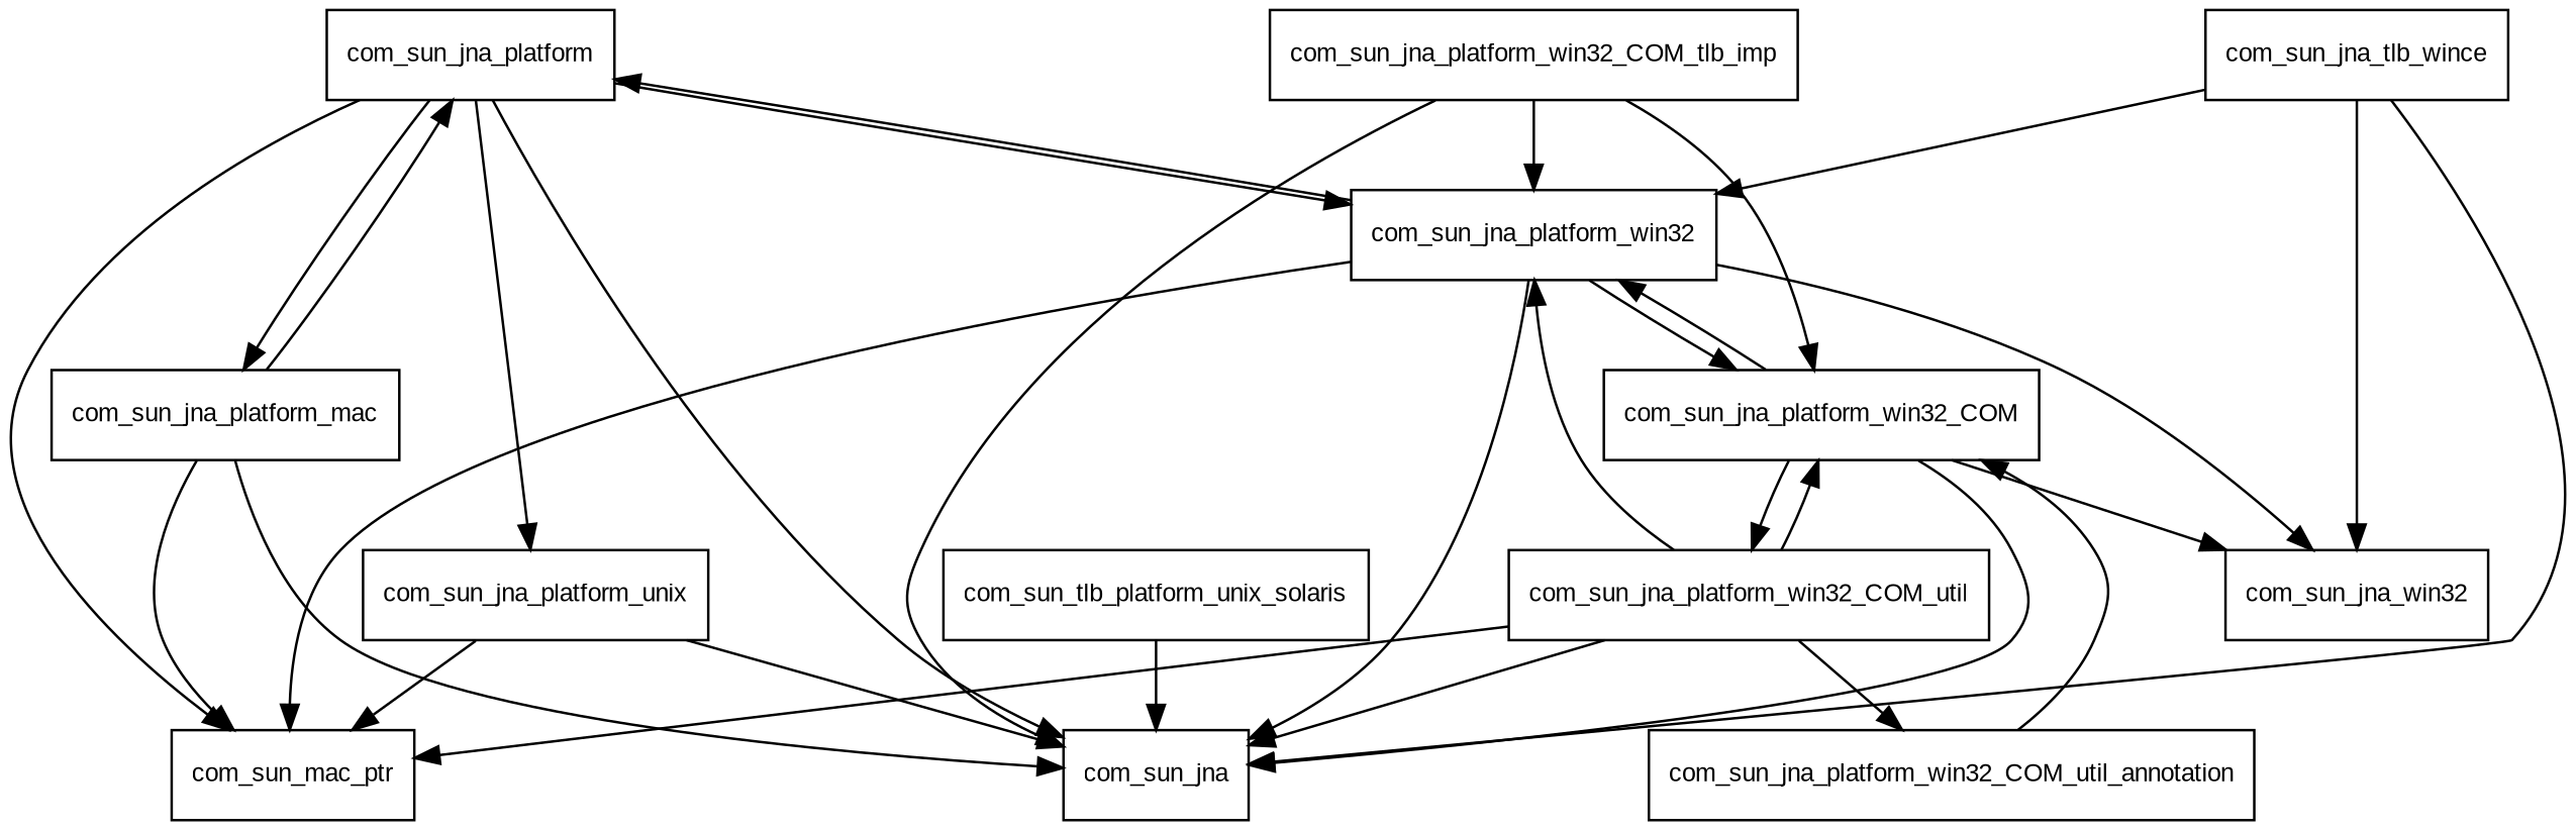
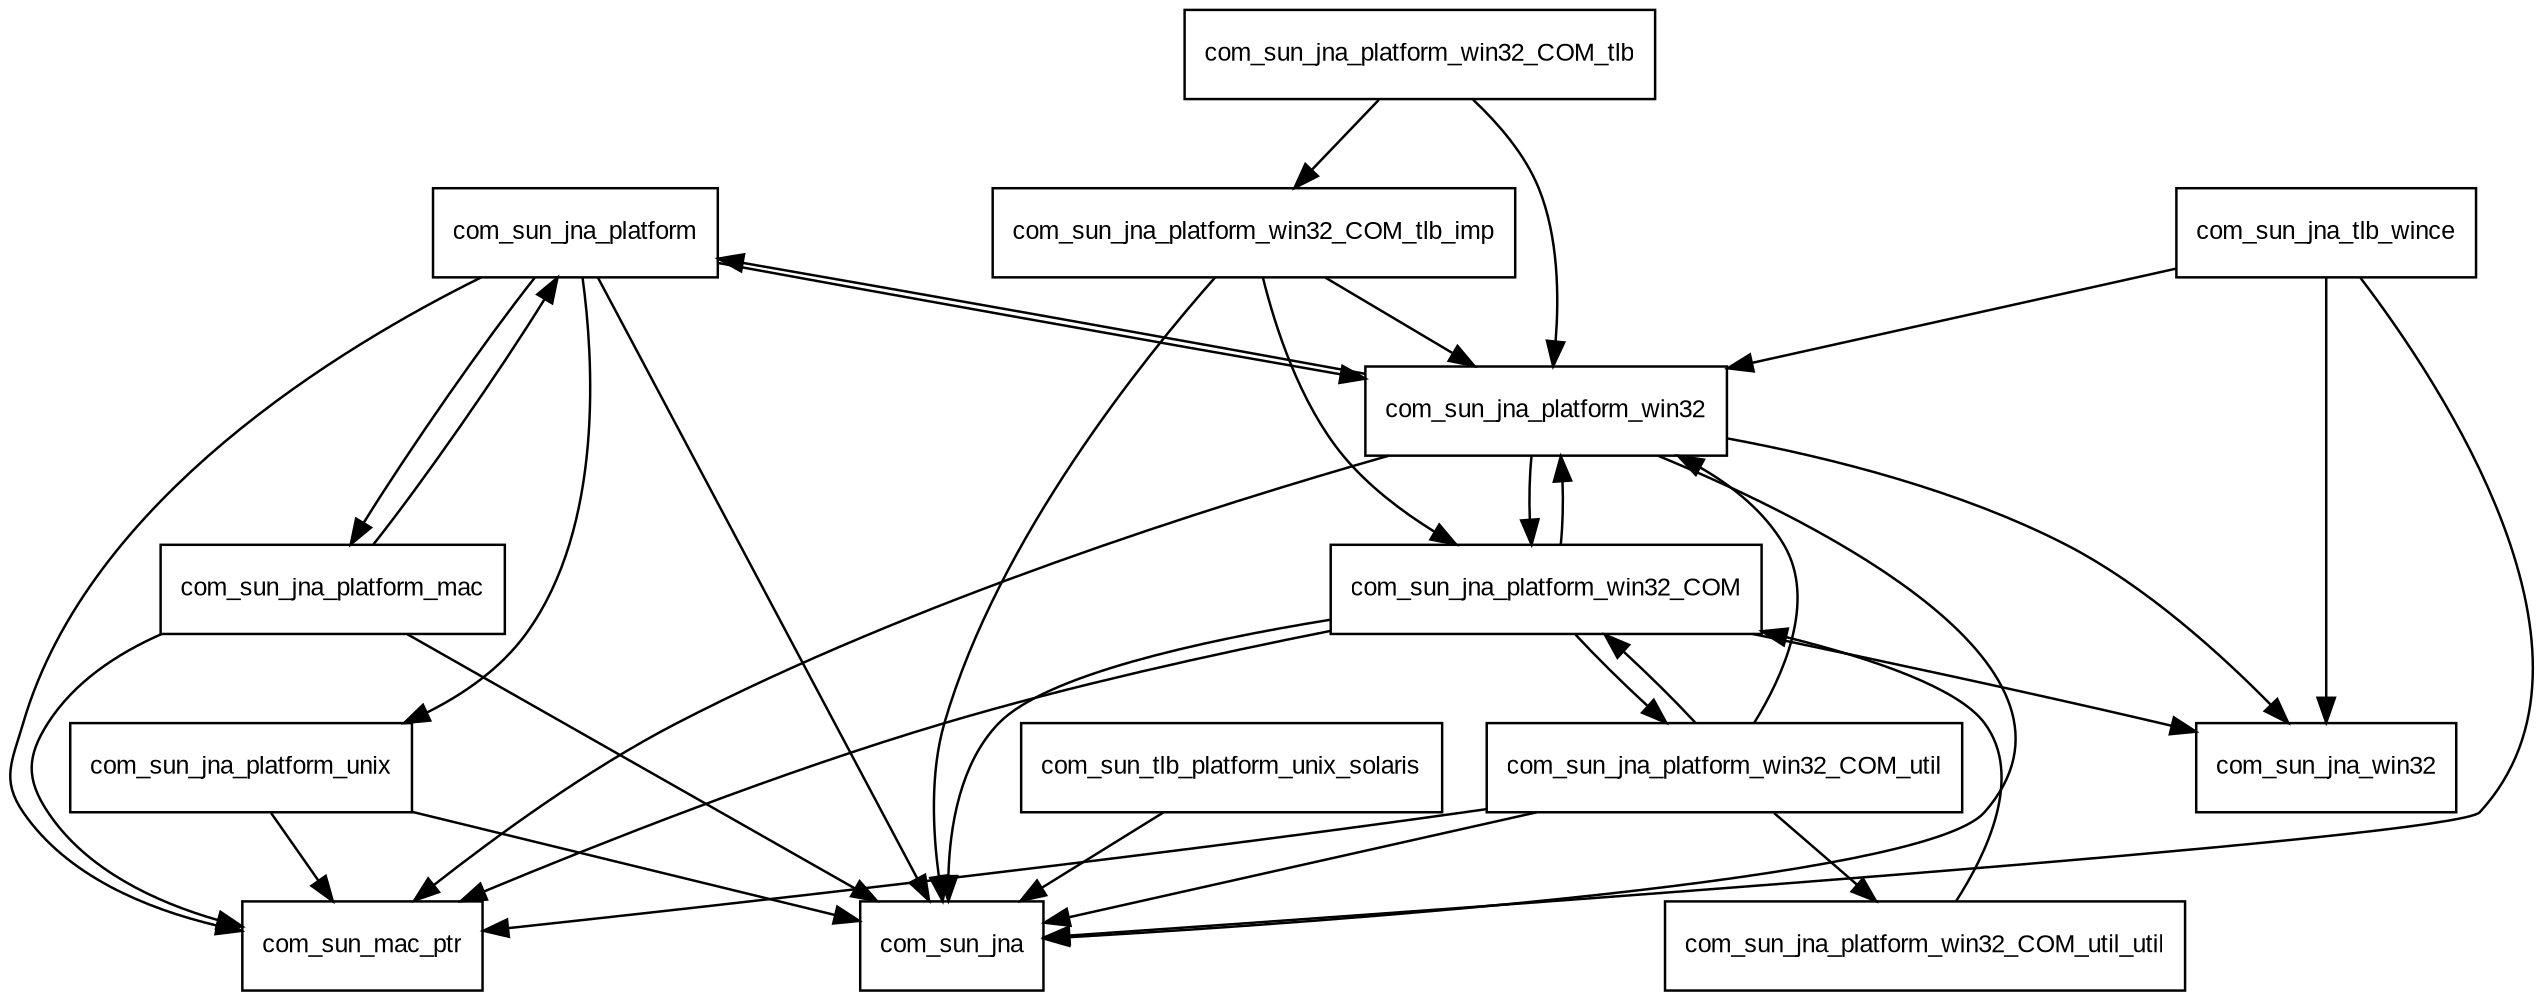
  digraph {
    fontname="Liberation Sans"
    node [fontname="Liberation Sans" fontsize=10.0 shape=box]
    edge [fontname="Liberation Sans"]
    com_sun_jna_platform
    com_sun_jna
    com_sun_jna_platform_mac
    com_sun_jna_platform_unix
    com_sun_jna_platform_win32
    n6 [label=com_sun_mac_ptr]
    com_sun_jna_platform_win32_COM
    com_sun_jna_win32
    com_sun_jna_platform_win32_COM_util
    n10 [label=com_sun_tlb_platform_unix_solaris]
-   com_sun_jna_platform_win32_COM_util_annotation
+   com_sun_jna_platform_win32_COM_util_annotation [label=com_sun_jna_platform_win32_COM_util_util]
+   com_sun_jna_platform_win32_COM_tlb
    com_sun_jna_platform_win32_COM_tlb_imp
    n14 [label=com_sun_jna_tlb_wince]
    com_sun_jna_platform -> com_sun_jna
    com_sun_jna_platform -> com_sun_jna_platform_mac
    com_sun_jna_platform -> com_sun_jna_platform_unix
    com_sun_jna_platform -> com_sun_jna_platform_win32
    com_sun_jna_platform -> n6
    com_sun_jna_platform_mac -> com_sun_jna_platform
    com_sun_jna_platform_mac -> com_sun_jna
    com_sun_jna_platform_mac -> n6
    com_sun_jna_platform_unix -> com_sun_jna
    com_sun_jna_platform_unix -> n6
    com_sun_jna_platform_win32 -> com_sun_jna_platform
    com_sun_jna_platform_win32 -> com_sun_jna
    com_sun_jna_platform_win32 -> n6
    com_sun_jna_platform_win32 -> com_sun_jna_platform_win32_COM
    com_sun_jna_platform_win32 -> com_sun_jna_win32
    com_sun_jna_platform_win32_COM -> com_sun_jna
    com_sun_jna_platform_win32_COM -> com_sun_jna_platform_win32
+   com_sun_jna_platform_win32_COM -> n6
    com_sun_jna_platform_win32_COM -> com_sun_jna_win32
    com_sun_jna_platform_win32_COM -> com_sun_jna_platform_win32_COM_util
    com_sun_jna_platform_win32_COM_util -> com_sun_jna
    com_sun_jna_platform_win32_COM_util -> com_sun_jna_platform_win32
    com_sun_jna_platform_win32_COM_util -> n6
    com_sun_jna_platform_win32_COM_util -> com_sun_jna_platform_win32_COM
    com_sun_jna_platform_win32_COM_util -> com_sun_jna_platform_win32_COM_util_annotation
    n10 -> com_sun_jna
    com_sun_jna_platform_win32_COM_util_annotation -> com_sun_jna_platform_win32_COM
+   com_sun_jna_platform_win32_COM_tlb -> com_sun_jna_platform_win32
+   com_sun_jna_platform_win32_COM_tlb -> com_sun_jna_platform_win32_COM_tlb_imp
    com_sun_jna_platform_win32_COM_tlb_imp -> com_sun_jna
    com_sun_jna_platform_win32_COM_tlb_imp -> com_sun_jna_platform_win32
    com_sun_jna_platform_win32_COM_tlb_imp -> com_sun_jna_platform_win32_COM
    n14 -> com_sun_jna
    n14 -> com_sun_jna_platform_win32
    n14 -> com_sun_jna_win32
  }
